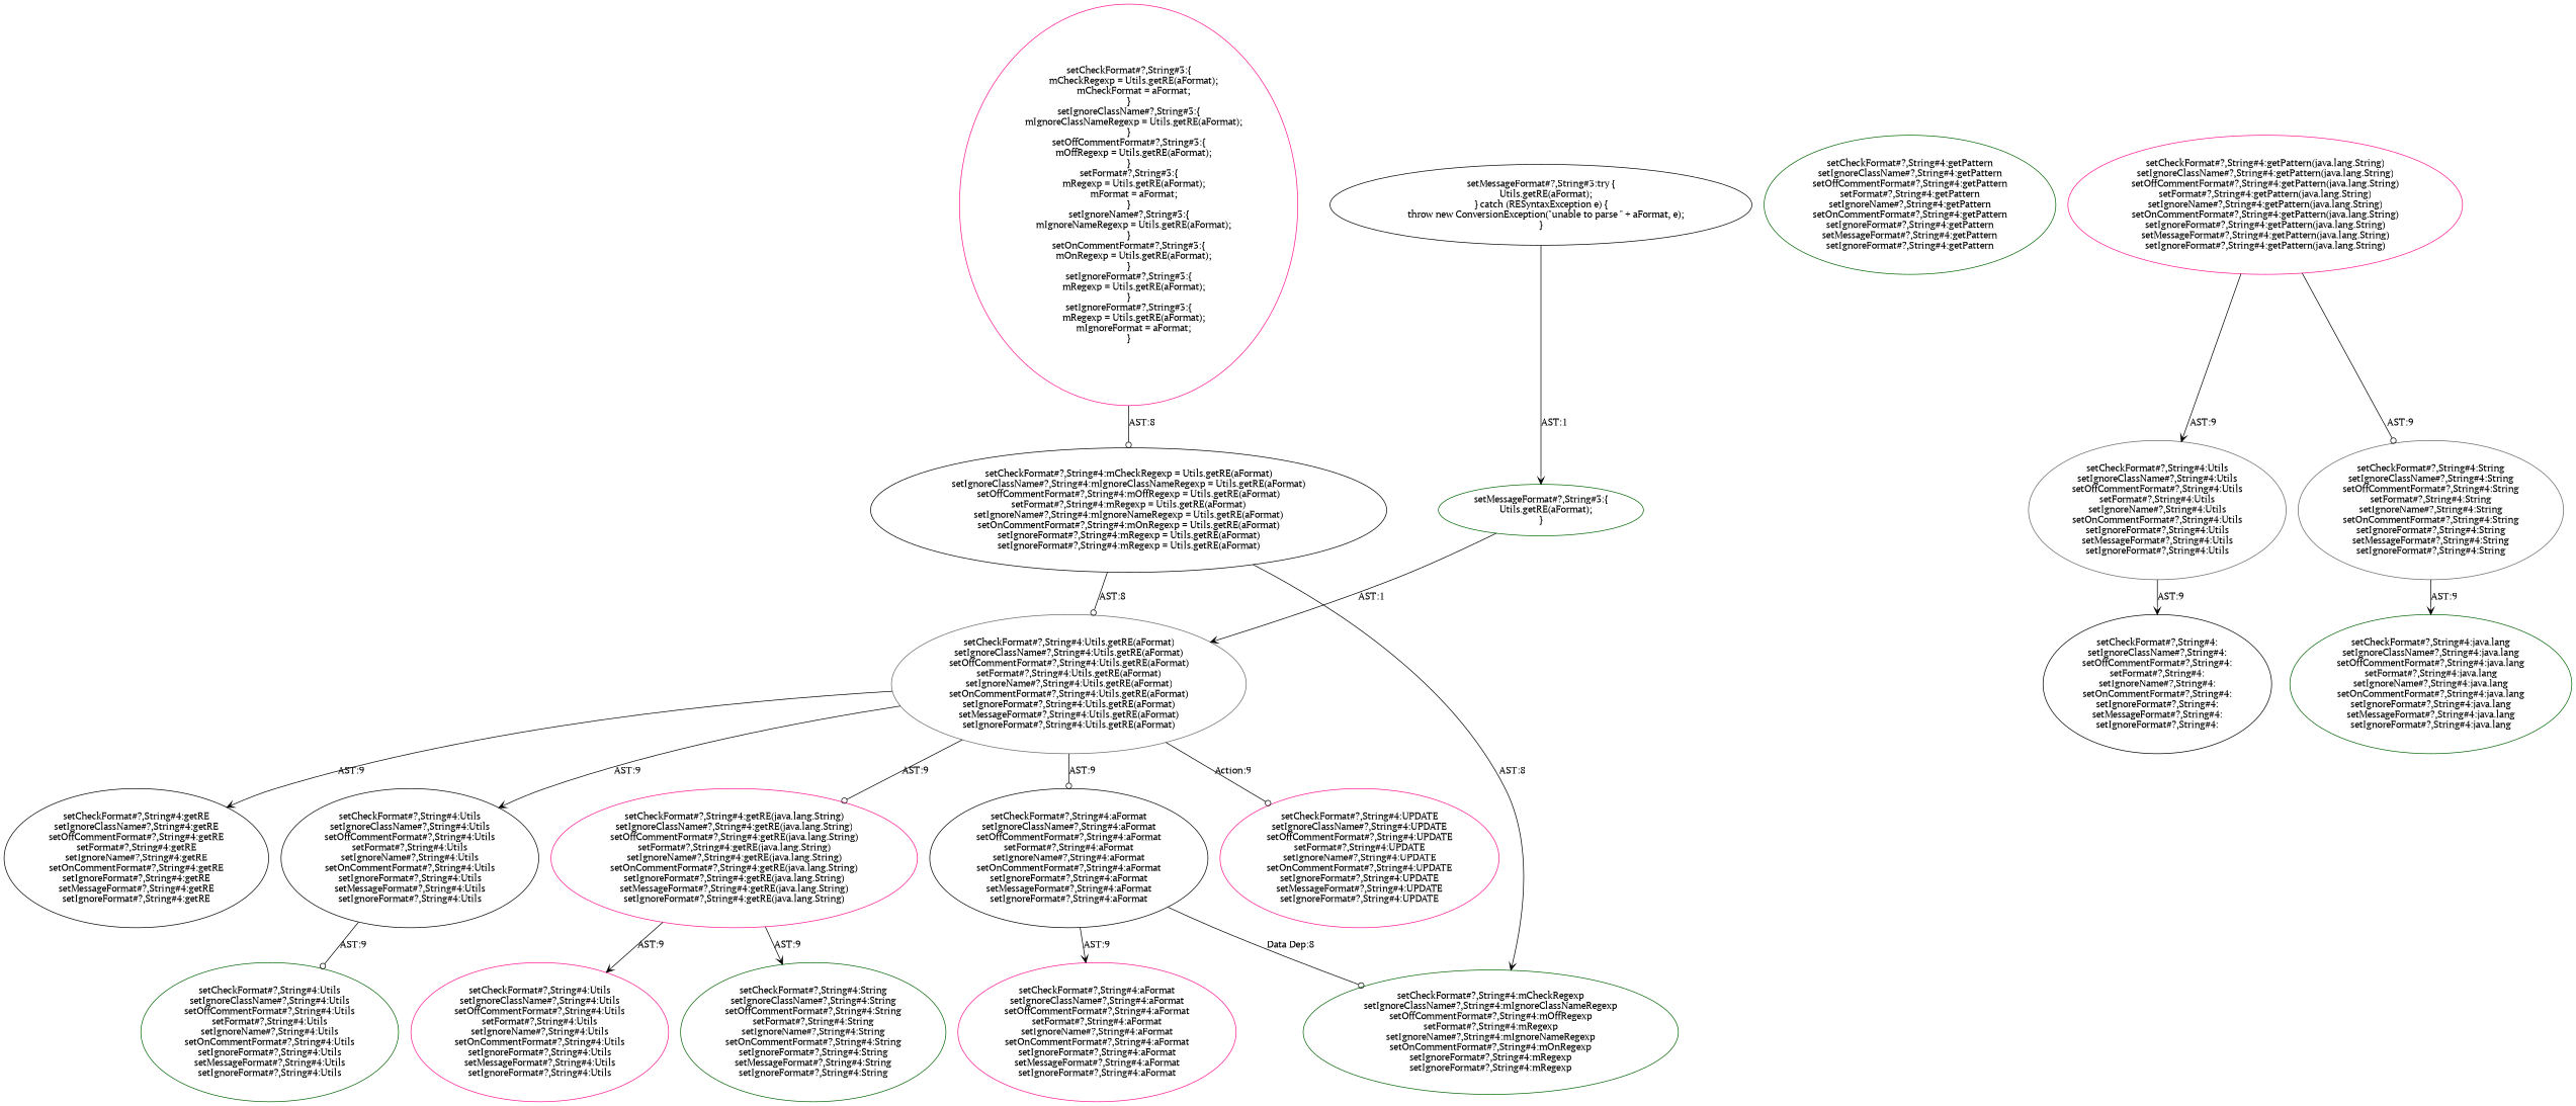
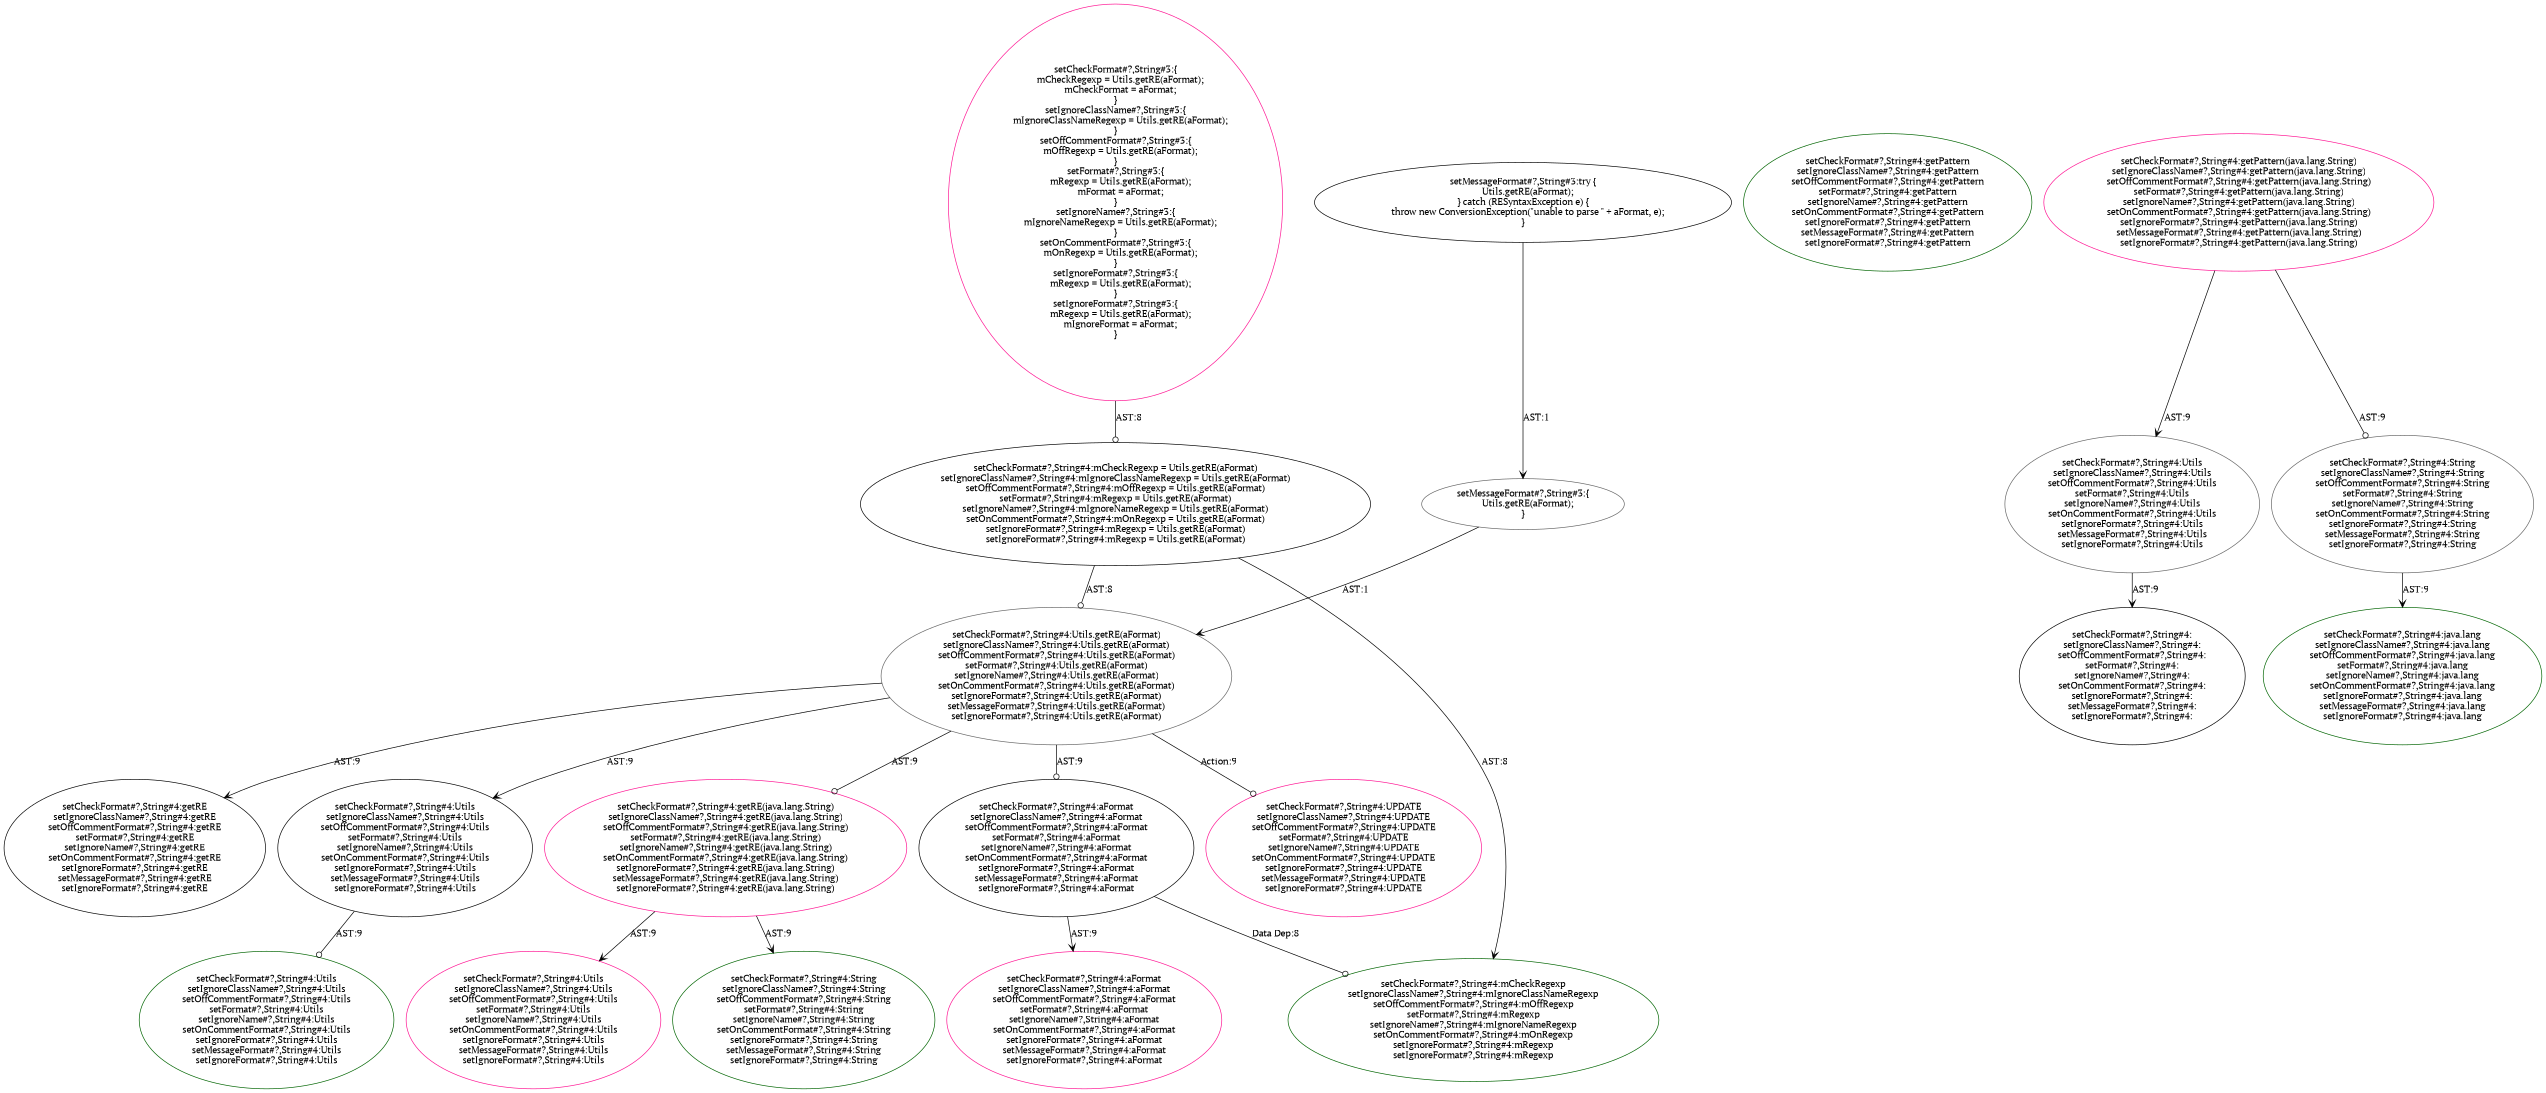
  digraph {
    fontname="PT Serif"
    node [shape=ellipse color=deeppink fontname="PT Serif"]
    edge [arrowhead=vee fontname="PT Serif"]
    n1 [label="setCheckFormat#?,String#4:UPDATE\nsetIgnoreClassName#?,String#4:UPDATE\nsetOffCommentFormat#?,String#4:UPDATE\nsetFormat#?,String#4:UPDATE\nsetIgnoreName#?,String#4:UPDATE\nsetOnCommentFormat#?,String#4:UPDATE\nsetIgnoreFormat#?,String#4:UPDATE\nsetMessageFormat#?,String#4:UPDATE\nsetIgnoreFormat#?,String#4:UPDATE"]
    n2 [label="setCheckFormat#?,String#4:Utils.getRE(aFormat)\nsetIgnoreClassName#?,String#4:Utils.getRE(aFormat)\nsetOffCommentFormat#?,String#4:Utils.getRE(aFormat)\nsetFormat#?,String#4:Utils.getRE(aFormat)\nsetIgnoreName#?,String#4:Utils.getRE(aFormat)\nsetOnCommentFormat#?,String#4:Utils.getRE(aFormat)\nsetIgnoreFormat#?,String#4:Utils.getRE(aFormat)\nsetMessageFormat#?,String#4:Utils.getRE(aFormat)\nsetIgnoreFormat#?,String#4:Utils.getRE(aFormat)" color=gray40]
    n3 [label="setCheckFormat#?,String#4:getRE\nsetIgnoreClassName#?,String#4:getRE\nsetOffCommentFormat#?,String#4:getRE\nsetFormat#?,String#4:getRE\nsetIgnoreName#?,String#4:getRE\nsetOnCommentFormat#?,String#4:getRE\nsetIgnoreFormat#?,String#4:getRE\nsetMessageFormat#?,String#4:getRE\nsetIgnoreFormat#?,String#4:getRE" color=black]
    n4 [label="setCheckFormat#?,String#4:Utils\nsetIgnoreClassName#?,String#4:Utils\nsetOffCommentFormat#?,String#4:Utils\nsetFormat#?,String#4:Utils\nsetIgnoreName#?,String#4:Utils\nsetOnCommentFormat#?,String#4:Utils\nsetIgnoreFormat#?,String#4:Utils\nsetMessageFormat#?,String#4:Utils\nsetIgnoreFormat#?,String#4:Utils" color=black]
    n5 [label="setCheckFormat#?,String#4:getRE(java.lang.String)\nsetIgnoreClassName#?,String#4:getRE(java.lang.String)\nsetOffCommentFormat#?,String#4:getRE(java.lang.String)\nsetFormat#?,String#4:getRE(java.lang.String)\nsetIgnoreName#?,String#4:getRE(java.lang.String)\nsetOnCommentFormat#?,String#4:getRE(java.lang.String)\nsetIgnoreFormat#?,String#4:getRE(java.lang.String)\nsetMessageFormat#?,String#4:getRE(java.lang.String)\nsetIgnoreFormat#?,String#4:getRE(java.lang.String)"]
    n6 [label="setCheckFormat#?,String#4:aFormat\nsetIgnoreClassName#?,String#4:aFormat\nsetOffCommentFormat#?,String#4:aFormat\nsetFormat#?,String#4:aFormat\nsetIgnoreName#?,String#4:aFormat\nsetOnCommentFormat#?,String#4:aFormat\nsetIgnoreFormat#?,String#4:aFormat\nsetMessageFormat#?,String#4:aFormat\nsetIgnoreFormat#?,String#4:aFormat" color=black]
    n7 [label="setCheckFormat#?,String#4:mCheckRegexp = Utils.getRE(aFormat)\nsetIgnoreClassName#?,String#4:mIgnoreClassNameRegexp = Utils.getRE(aFormat)\nsetOffCommentFormat#?,String#4:mOffRegexp = Utils.getRE(aFormat)\nsetFormat#?,String#4:mRegexp = Utils.getRE(aFormat)\nsetIgnoreName#?,String#4:mIgnoreNameRegexp = Utils.getRE(aFormat)\nsetOnCommentFormat#?,String#4:mOnRegexp = Utils.getRE(aFormat)\nsetIgnoreFormat#?,String#4:mRegexp = Utils.getRE(aFormat)\nsetIgnoreFormat#?,String#4:mRegexp = Utils.getRE(aFormat)" color=black]
    n8 [label="setCheckFormat#?,String#4:mCheckRegexp\nsetIgnoreClassName#?,String#4:mIgnoreClassNameRegexp\nsetOffCommentFormat#?,String#4:mOffRegexp\nsetFormat#?,String#4:mRegexp\nsetIgnoreName#?,String#4:mIgnoreNameRegexp\nsetOnCommentFormat#?,String#4:mOnRegexp\nsetIgnoreFormat#?,String#4:mRegexp\nsetIgnoreFormat#?,String#4:mRegexp" color=darkgreen]
    n9 [label="setCheckFormat#?,String#3:\{\n    mCheckRegexp = Utils.getRE(aFormat);\n    mCheckFormat = aFormat;\n\}\nsetIgnoreClassName#?,String#3:\{\n    mIgnoreClassNameRegexp = Utils.getRE(aFormat);\n\}\nsetOffCommentFormat#?,String#3:\{\n    mOffRegexp = Utils.getRE(aFormat);\n\}\nsetFormat#?,String#3:\{\n    mRegexp = Utils.getRE(aFormat);\n    mFormat = aFormat;\n\}\nsetIgnoreName#?,String#3:\{\n    mIgnoreNameRegexp = Utils.getRE(aFormat);\n\}\nsetOnCommentFormat#?,String#3:\{\n    mOnRegexp = Utils.getRE(aFormat);\n\}\nsetIgnoreFormat#?,String#3:\{\n    mRegexp = Utils.getRE(aFormat);\n\}\nsetIgnoreFormat#?,String#3:\{\n    mRegexp = Utils.getRE(aFormat);\n    mIgnoreFormat = aFormat;\n\}"]
    n10 [label="setCheckFormat#?,String#4:Utils\nsetIgnoreClassName#?,String#4:Utils\nsetOffCommentFormat#?,String#4:Utils\nsetFormat#?,String#4:Utils\nsetIgnoreName#?,String#4:Utils\nsetOnCommentFormat#?,String#4:Utils\nsetIgnoreFormat#?,String#4:Utils\nsetMessageFormat#?,String#4:Utils\nsetIgnoreFormat#?,String#4:Utils" color=darkgreen]
    n11 [label="setCheckFormat#?,String#4:Utils\nsetIgnoreClassName#?,String#4:Utils\nsetOffCommentFormat#?,String#4:Utils\nsetFormat#?,String#4:Utils\nsetIgnoreName#?,String#4:Utils\nsetOnCommentFormat#?,String#4:Utils\nsetIgnoreFormat#?,String#4:Utils\nsetMessageFormat#?,String#4:Utils\nsetIgnoreFormat#?,String#4:Utils"]
    n12 [label="setCheckFormat#?,String#4:String\nsetIgnoreClassName#?,String#4:String\nsetOffCommentFormat#?,String#4:String\nsetFormat#?,String#4:String\nsetIgnoreName#?,String#4:String\nsetOnCommentFormat#?,String#4:String\nsetIgnoreFormat#?,String#4:String\nsetMessageFormat#?,String#4:String\nsetIgnoreFormat#?,String#4:String" color=darkgreen]
    n13 [label="setCheckFormat#?,String#4:aFormat\nsetIgnoreClassName#?,String#4:aFormat\nsetOffCommentFormat#?,String#4:aFormat\nsetFormat#?,String#4:aFormat\nsetIgnoreName#?,String#4:aFormat\nsetOnCommentFormat#?,String#4:aFormat\nsetIgnoreFormat#?,String#4:aFormat\nsetMessageFormat#?,String#4:aFormat\nsetIgnoreFormat#?,String#4:aFormat"]
    n14 [label="setCheckFormat#?,String#4:getPattern\nsetIgnoreClassName#?,String#4:getPattern\nsetOffCommentFormat#?,String#4:getPattern\nsetFormat#?,String#4:getPattern\nsetIgnoreName#?,String#4:getPattern\nsetOnCommentFormat#?,String#4:getPattern\nsetIgnoreFormat#?,String#4:getPattern\nsetMessageFormat#?,String#4:getPattern\nsetIgnoreFormat#?,String#4:getPattern" color=darkgreen]
    n15 [label="setCheckFormat#?,String#4:getPattern(java.lang.String)\nsetIgnoreClassName#?,String#4:getPattern(java.lang.String)\nsetOffCommentFormat#?,String#4:getPattern(java.lang.String)\nsetFormat#?,String#4:getPattern(java.lang.String)\nsetIgnoreName#?,String#4:getPattern(java.lang.String)\nsetOnCommentFormat#?,String#4:getPattern(java.lang.String)\nsetIgnoreFormat#?,String#4:getPattern(java.lang.String)\nsetMessageFormat#?,String#4:getPattern(java.lang.String)\nsetIgnoreFormat#?,String#4:getPattern(java.lang.String)"]
    n16 [label="setCheckFormat#?,String#4:Utils\nsetIgnoreClassName#?,String#4:Utils\nsetOffCommentFormat#?,String#4:Utils\nsetFormat#?,String#4:Utils\nsetIgnoreName#?,String#4:Utils\nsetOnCommentFormat#?,String#4:Utils\nsetIgnoreFormat#?,String#4:Utils\nsetMessageFormat#?,String#4:Utils\nsetIgnoreFormat#?,String#4:Utils" color=gray40]
    n17 [label="setCheckFormat#?,String#4:String\nsetIgnoreClassName#?,String#4:String\nsetOffCommentFormat#?,String#4:String\nsetFormat#?,String#4:String\nsetIgnoreName#?,String#4:String\nsetOnCommentFormat#?,String#4:String\nsetIgnoreFormat#?,String#4:String\nsetMessageFormat#?,String#4:String\nsetIgnoreFormat#?,String#4:String" color=gray40]
    n18 [label="setCheckFormat#?,String#4:\nsetIgnoreClassName#?,String#4:\nsetOffCommentFormat#?,String#4:\nsetFormat#?,String#4:\nsetIgnoreName#?,String#4:\nsetOnCommentFormat#?,String#4:\nsetIgnoreFormat#?,String#4:\nsetMessageFormat#?,String#4:\nsetIgnoreFormat#?,String#4:" color=black]
    n19 [label="setCheckFormat#?,String#4:java.lang\nsetIgnoreClassName#?,String#4:java.lang\nsetOffCommentFormat#?,String#4:java.lang\nsetFormat#?,String#4:java.lang\nsetIgnoreName#?,String#4:java.lang\nsetOnCommentFormat#?,String#4:java.lang\nsetIgnoreFormat#?,String#4:java.lang\nsetMessageFormat#?,String#4:java.lang\nsetIgnoreFormat#?,String#4:java.lang" color=darkgreen]
-   n20 [label="setMessageFormat#?,String#3:\{\n    Utils.getRE(aFormat);\n\}" color=darkgreen]
+   n20 [label="setMessageFormat#?,String#3:\{\n    Utils.getRE(aFormat);\n\}" color=gray40]
    n21 [label="setMessageFormat#?,String#3:try \{\n    Utils.getRE(aFormat);\n\} catch (RESyntaxException e) \{\n    throw new ConversionException(\"unable to parse \" + aFormat, e);\n\}" color=black]
    n2 -> n1 [label="Action:9" arrowhead=odot]
    n2 -> n3 [label="AST:9"]
    n2 -> n4 [label="AST:9"]
    n2 -> n5 [label="AST:9" arrowhead=odot]
    n2 -> n6 [label="AST:9" arrowhead=odot]
    n4 -> n10 [label="AST:9" arrowhead=odot]
    n5 -> n11 [label="AST:9"]
    n5 -> n12 [label="AST:9"]
    n6 -> n8 [label="Data Dep:8" arrowhead=odot]
    n6 -> n13 [label="AST:9"]
    n7 -> n2 [label="AST:8" arrowhead=odot]
    n7 -> n8 [label="AST:8"]
    n9 -> n7 [label="AST:8" arrowhead=odot]
    n15 -> n16 [label="AST:9"]
    n15 -> n17 [label="AST:9" arrowhead=odot]
    n16 -> n18 [label="AST:9"]
    n17 -> n19 [label="AST:9"]
    n20 -> n2 [label="AST:1"]
    n21 -> n20 [label="AST:1"]
  }
